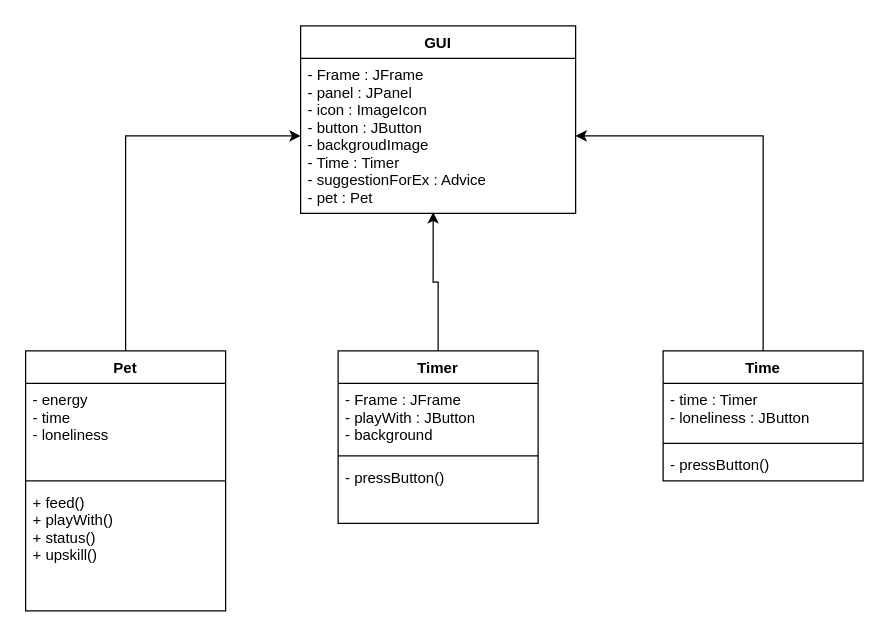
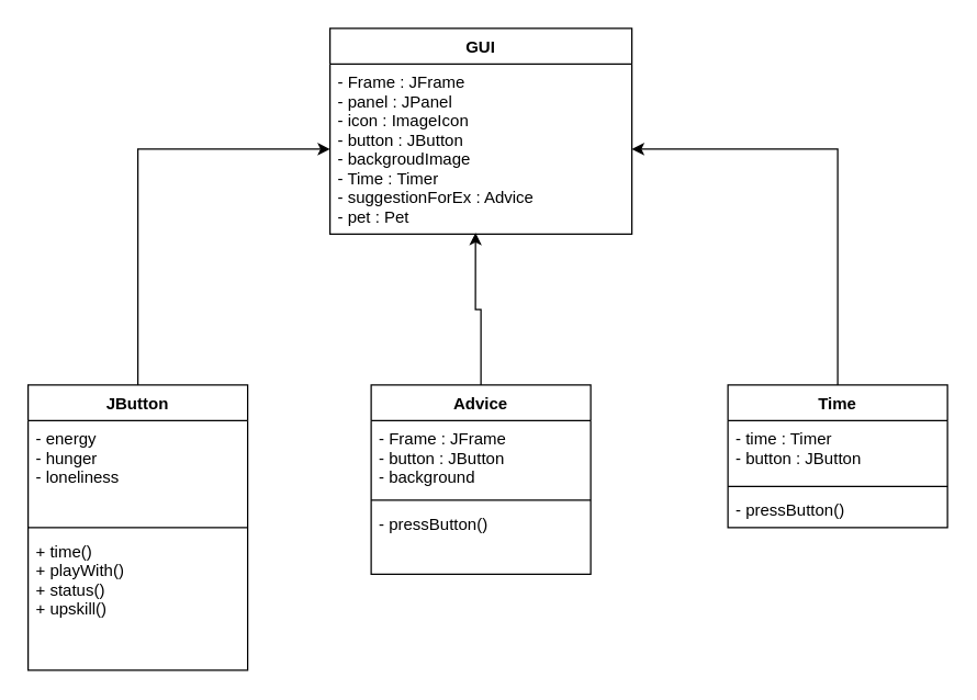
  <mxCell id="0" />
  <mxCell id="1" parent="0" />
  <mxCell id="2" style="edgeStyle=orthogonalEdgeStyle;rounded=0;orthogonalLoop=1;jettySize=auto;html=1;" edge="1" parent="1" source="3" target="18"><mxGeometry relative="1" as="geometry" /></mxCell>
- <mxCell id="3" value="Pet" style="swimlane;fontStyle=1;align=center;verticalAlign=top;childLayout=stackLayout;horizontal=1;startSize=26;horizontalStack=0;resizeParent=1;resizeParentMax=0;resizeLast=0;collapsible=1;marginBottom=0;strokeWidth=1;" parent="1" vertex="1"><mxGeometry x="20" y="280" width="160" height="208" as="geometry" /></mxCell>
- <mxCell id="4" value="- energy&#10;- time&#10;- loneliness" style="text;strokeColor=none;fillColor=none;align=left;verticalAlign=top;spacingLeft=4;spacingRight=4;overflow=hidden;rotatable=0;points=[[0,0.5],[1,0.5]];portConstraint=eastwest;" parent="3" vertex="1"><mxGeometry y="26" width="160" height="74" as="geometry" /></mxCell>
+ <mxCell id="3" value="JButton" style="swimlane;fontStyle=1;align=center;verticalAlign=top;childLayout=stackLayout;horizontal=1;startSize=26;horizontalStack=0;resizeParent=1;resizeParentMax=0;resizeLast=0;collapsible=1;marginBottom=0;strokeWidth=1;" parent="1" vertex="1"><mxGeometry x="20" y="280" width="160" height="208" as="geometry" /></mxCell>
+ <mxCell id="4" value="- energy&#10;- hunger&#10;- loneliness" style="text;strokeColor=none;fillColor=none;align=left;verticalAlign=top;spacingLeft=4;spacingRight=4;overflow=hidden;rotatable=0;points=[[0,0.5],[1,0.5]];portConstraint=eastwest;" parent="3" vertex="1"><mxGeometry y="26" width="160" height="74" as="geometry" /></mxCell>
  <mxCell id="5" value="" style="line;strokeWidth=1;fillColor=none;align=left;verticalAlign=middle;spacingTop=-1;spacingLeft=3;spacingRight=3;rotatable=0;labelPosition=right;points=[];portConstraint=eastwest;" parent="3" vertex="1"><mxGeometry y="100" width="160" height="8" as="geometry" /></mxCell>
- <mxCell id="6" value="+ feed()&#10;+ playWith()&#10;+ status()&#10;+ upskill()" style="text;strokeColor=none;fillColor=none;align=left;verticalAlign=top;spacingLeft=4;spacingRight=4;overflow=hidden;rotatable=0;points=[[0,0.5],[1,0.5]];portConstraint=eastwest;" parent="3" vertex="1"><mxGeometry y="108" width="160" height="100" as="geometry" /></mxCell>
+ <mxCell id="6" value="+ time()&#10;+ playWith()&#10;+ status()&#10;+ upskill()" style="text;strokeColor=none;fillColor=none;align=left;verticalAlign=top;spacingLeft=4;spacingRight=4;overflow=hidden;rotatable=0;points=[[0,0.5],[1,0.5]];portConstraint=eastwest;" parent="3" vertex="1"><mxGeometry y="108" width="160" height="100" as="geometry" /></mxCell>
  <mxCell id="7" style="edgeStyle=orthogonalEdgeStyle;rounded=0;orthogonalLoop=1;jettySize=auto;html=1;entryX=1;entryY=0.5;entryDx=0;entryDy=0;" edge="1" parent="1" source="8" target="18"><mxGeometry relative="1" as="geometry" /></mxCell>
  <mxCell id="8" value="Time" style="swimlane;fontStyle=1;align=center;verticalAlign=top;childLayout=stackLayout;horizontal=1;startSize=26;horizontalStack=0;resizeParent=1;resizeParentMax=0;resizeLast=0;collapsible=1;marginBottom=0;strokeWidth=1;" parent="1" vertex="1"><mxGeometry x="530" y="280" width="160" height="104" as="geometry" /></mxCell>
- <mxCell id="9" value="- time : Timer&#10;- loneliness : JButton&#10;" style="text;strokeColor=none;fillColor=none;align=left;verticalAlign=top;spacingLeft=4;spacingRight=4;overflow=hidden;rotatable=0;points=[[0,0.5],[1,0.5]];portConstraint=eastwest;" parent="8" vertex="1"><mxGeometry y="26" width="160" height="44" as="geometry" /></mxCell>
+ <mxCell id="9" value="- time : Timer&#10;- button : JButton&#10;" style="text;strokeColor=none;fillColor=none;align=left;verticalAlign=top;spacingLeft=4;spacingRight=4;overflow=hidden;rotatable=0;points=[[0,0.5],[1,0.5]];portConstraint=eastwest;" parent="8" vertex="1"><mxGeometry y="26" width="160" height="44" as="geometry" /></mxCell>
  <mxCell id="10" value="" style="line;strokeWidth=1;fillColor=none;align=left;verticalAlign=middle;spacingTop=-1;spacingLeft=3;spacingRight=3;rotatable=0;labelPosition=right;points=[];portConstraint=eastwest;" parent="8" vertex="1"><mxGeometry y="70" width="160" height="8" as="geometry" /></mxCell>
  <mxCell id="11" value="- pressButton()" style="text;strokeColor=none;fillColor=none;align=left;verticalAlign=top;spacingLeft=4;spacingRight=4;overflow=hidden;rotatable=0;points=[[0,0.5],[1,0.5]];portConstraint=eastwest;" parent="8" vertex="1"><mxGeometry y="78" width="160" height="26" as="geometry" /></mxCell>
  <mxCell id="12" style="edgeStyle=orthogonalEdgeStyle;rounded=0;orthogonalLoop=1;jettySize=auto;html=1;entryX=0.482;entryY=0.992;entryDx=0;entryDy=0;entryPerimeter=0;" edge="1" parent="1" source="13" target="18"><mxGeometry relative="1" as="geometry"><mxPoint x="340" y="200" as="targetPoint" /></mxGeometry></mxCell>
- <mxCell id="13" value="Timer" style="swimlane;fontStyle=1;align=center;verticalAlign=top;childLayout=stackLayout;horizontal=1;startSize=26;horizontalStack=0;resizeParent=1;resizeParentMax=0;resizeLast=0;collapsible=1;marginBottom=0;strokeWidth=1;" parent="1" vertex="1"><mxGeometry x="270" y="280" width="160" height="138" as="geometry" /></mxCell>
- <mxCell id="14" value="- Frame : JFrame&#10;- playWith : JButton&#10;- background&#10;&#10;" style="text;strokeColor=none;fillColor=none;align=left;verticalAlign=top;spacingLeft=4;spacingRight=4;overflow=hidden;rotatable=0;points=[[0,0.5],[1,0.5]];portConstraint=eastwest;" parent="13" vertex="1"><mxGeometry y="26" width="160" height="54" as="geometry" /></mxCell>
+ <mxCell id="13" value="Advice" style="swimlane;fontStyle=1;align=center;verticalAlign=top;childLayout=stackLayout;horizontal=1;startSize=26;horizontalStack=0;resizeParent=1;resizeParentMax=0;resizeLast=0;collapsible=1;marginBottom=0;strokeWidth=1;" parent="1" vertex="1"><mxGeometry x="270" y="280" width="160" height="138" as="geometry" /></mxCell>
+ <mxCell id="14" value="- Frame : JFrame&#10;- button : JButton&#10;- background&#10;&#10;" style="text;strokeColor=none;fillColor=none;align=left;verticalAlign=top;spacingLeft=4;spacingRight=4;overflow=hidden;rotatable=0;points=[[0,0.5],[1,0.5]];portConstraint=eastwest;" parent="13" vertex="1"><mxGeometry y="26" width="160" height="54" as="geometry" /></mxCell>
  <mxCell id="15" value="" style="line;strokeWidth=1;fillColor=none;align=left;verticalAlign=middle;spacingTop=-1;spacingLeft=3;spacingRight=3;rotatable=0;labelPosition=right;points=[];portConstraint=eastwest;" parent="13" vertex="1"><mxGeometry y="80" width="160" height="8" as="geometry" /></mxCell>
  <mxCell id="16" value="- pressButton()" style="text;strokeColor=none;fillColor=none;align=left;verticalAlign=top;spacingLeft=4;spacingRight=4;overflow=hidden;rotatable=0;points=[[0,0.5],[1,0.5]];portConstraint=eastwest;" parent="13" vertex="1"><mxGeometry y="88" width="160" height="50" as="geometry" /></mxCell>
  <mxCell id="17" value="GUI&#10;" style="swimlane;fontStyle=1;align=center;verticalAlign=top;childLayout=stackLayout;horizontal=1;startSize=26;horizontalStack=0;resizeParent=1;resizeParentMax=0;resizeLast=0;collapsible=1;marginBottom=0;strokeWidth=1;" parent="1" vertex="1"><mxGeometry x="240" y="20" width="220" height="150" as="geometry" /></mxCell>
  <mxCell id="18" value="- Frame : JFrame&#10;- panel : JPanel&#10;- icon : ImageIcon&#10;- button : JButton&#10;- backgroudImage&#10;- Time : Timer&#10;- suggestionForEx : Advice&#10;- pet : Pet" style="text;strokeColor=none;fillColor=none;align=left;verticalAlign=top;spacingLeft=4;spacingRight=4;overflow=hidden;rotatable=0;points=[[0,0.5],[1,0.5]];portConstraint=eastwest;" parent="17" vertex="1"><mxGeometry y="26" width="220" height="124" as="geometry" /></mxCell>
